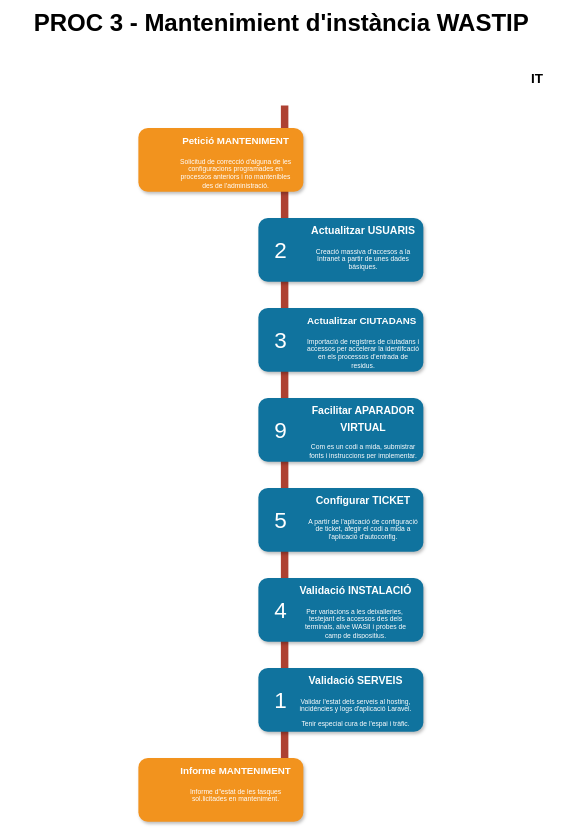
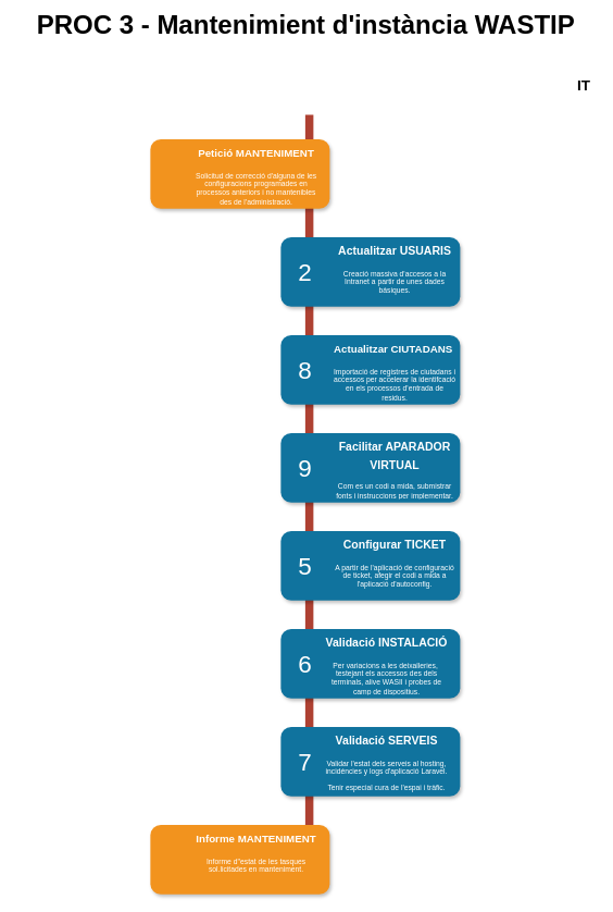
  <mxCell id="0" />
  <mxCell id="1" parent="0" />
  <mxCell id="2" value="" style="line;strokeWidth=10;direction=south;html=1;fillColor=none;fontSize=13;fontColor=#000000;align=center;strokeColor=#AE4132;" parent="1" vertex="1"><mxGeometry x="374" y="140" width="10" height="910" as="geometry" /></mxCell>
  <mxCell id="3" value="" style="rounded=1;whiteSpace=wrap;html=1;strokeColor=none;strokeWidth=1;fillColor=#F2931E;fontSize=13;fontColor=#FFFFFF;align=center;gradientColor=none;gradientDirection=east;verticalAlign=top;shadow=1;" parent="1" vertex="1"><mxGeometry x="184" y="170" width="220" height="85" as="geometry" /></mxCell>
  <mxCell id="4" value="" style="rounded=1;whiteSpace=wrap;html=1;strokeColor=none;strokeWidth=1;fillColor=#10739E;fontSize=13;fontColor=#FFFFFF;align=center;gradientColor=none;gradientDirection=east;verticalAlign=top;shadow=1;" parent="1" vertex="1"><mxGeometry x="344" y="530" width="220" height="85" as="geometry" /></mxCell>
  <mxCell id="5" value="9" style="text;html=1;strokeColor=none;fillColor=none;align=center;verticalAlign=middle;whiteSpace=wrap;fontSize=30;fontColor=#FFFFFF;" parent="1" vertex="1"><mxGeometry x="354" y="563" width="40" height="20" as="geometry" /></mxCell>
  <mxCell id="6" value="" style="rounded=1;whiteSpace=wrap;html=1;strokeColor=none;strokeWidth=1;fillColor=#F2931E;fontSize=13;fontColor=#FFFFFF;align=center;gradientColor=none;gradientDirection=east;verticalAlign=top;shadow=1;" parent="1" vertex="1"><mxGeometry x="184" y="1010" width="220" height="85" as="geometry" /></mxCell>
  <mxCell id="7" value="" style="rounded=1;whiteSpace=wrap;html=1;strokeColor=none;strokeWidth=1;fillColor=#10739E;fontSize=13;fontColor=#FFFFFF;align=center;gradientColor=none;gradientDirection=east;verticalAlign=top;shadow=1;" parent="1" vertex="1"><mxGeometry x="344" y="770" width="220" height="85" as="geometry" /></mxCell>
- <mxCell id="8" value="4" style="text;html=1;strokeColor=none;fillColor=none;align=center;verticalAlign=middle;whiteSpace=wrap;fontSize=30;fontColor=#FFFFFF;" parent="1" vertex="1"><mxGeometry x="354" y="803" width="40" height="20" as="geometry" /></mxCell>
+ <mxCell id="8" value="6" style="text;html=1;strokeColor=none;fillColor=none;align=center;verticalAlign=middle;whiteSpace=wrap;fontSize=30;fontColor=#FFFFFF;" parent="1" vertex="1"><mxGeometry x="354" y="803" width="40" height="20" as="geometry" /></mxCell>
  <mxCell id="9" value="&lt;h1&gt;&lt;font style=&quot;font-size: 13px&quot;&gt;Petició MANTENIMENT&lt;/font&gt;&lt;/h1&gt;&lt;p&gt;Solicitud de correcció d'alguna de les configuracions programades en processos anteriors i no mantenibles des de l'administració.&lt;/p&gt;" style="text;html=1;spacing=5;spacingTop=-20;whiteSpace=wrap;overflow=hidden;strokeColor=none;strokeWidth=4;fillColor=none;gradientColor=#007FFF;fontSize=9;fontColor=#FFFFFF;align=center;" parent="1" vertex="1"><mxGeometry x="234" y="174" width="160" height="77" as="geometry" /></mxCell>
  <mxCell id="10" value="&lt;h1&gt;&lt;font style=&quot;font-size: 14px&quot;&gt;Facilitar APARADOR VIRTUAL&lt;/font&gt;&lt;/h1&gt;&lt;p&gt;Com es un codi a mida, submistrar fonts i instruccions per implementar.&lt;/p&gt;" style="text;html=1;spacing=5;spacingTop=-20;whiteSpace=wrap;overflow=hidden;strokeColor=none;strokeWidth=4;fillColor=none;gradientColor=#007FFF;fontSize=9;fontColor=#FFFFFF;align=center;" parent="1" vertex="1"><mxGeometry x="404" y="534" width="160" height="77" as="geometry" /></mxCell>
  <mxCell id="11" value="&lt;h1&gt;&lt;font style=&quot;font-size: 13px&quot;&gt;Informe MANTENIMENT&lt;/font&gt;&lt;/h1&gt;&lt;p&gt;Informe d''estat de les tasques sol.licitades en manteniment.&lt;/p&gt;" style="text;html=1;spacing=5;spacingTop=-20;whiteSpace=wrap;overflow=hidden;strokeColor=none;strokeWidth=4;fillColor=none;gradientColor=#007FFF;fontSize=9;fontColor=#FFFFFF;align=center;" parent="1" vertex="1"><mxGeometry x="234" y="1014" width="160" height="77" as="geometry" /></mxCell>
  <mxCell id="12" value="&lt;h1&gt;&lt;font style=&quot;font-size: 14px&quot;&gt;Validació INSTALACIÓ&lt;/font&gt;&lt;/h1&gt;&lt;p&gt;Per variacions a les deixalleries,&amp;nbsp; testejant els accessos des dels terminals, alive WASII i probes de camp de dispositius.&lt;/p&gt;" style="text;html=1;spacing=5;spacingTop=-20;whiteSpace=wrap;overflow=hidden;strokeColor=none;strokeWidth=4;fillColor=none;gradientColor=#007FFF;fontSize=9;fontColor=#FFFFFF;align=center;" parent="1" vertex="1"><mxGeometry x="394" y="774" width="160" height="77" as="geometry" /></mxCell>
  <mxCell id="13" value="&lt;b&gt;&lt;font style=&quot;font-size: 18px&quot;&gt;IT&lt;/font&gt;&lt;/b&gt;" style="text;html=1;align=right;verticalAlign=middle;resizable=0;points=[];autosize=1;" parent="1" vertex="1"><mxGeometry x="695" y="95" width="30" height="20" as="geometry" /></mxCell>
  <mxCell id="14" value="PROC 3 - Mantenimient d'instància WASTIP" style="text;html=1;strokeColor=none;fillColor=none;align=center;verticalAlign=middle;whiteSpace=wrap;rounded=0;fontStyle=1;fontSize=32;" parent="1" vertex="1"><mxGeometry x="20" y="20" width="710" height="20" as="geometry" /></mxCell>
  <mxCell id="15" value="" style="rounded=1;whiteSpace=wrap;html=1;strokeColor=none;strokeWidth=1;fillColor=#10739E;fontSize=13;fontColor=#FFFFFF;align=center;gradientColor=none;gradientDirection=east;verticalAlign=top;shadow=1;" parent="1" vertex="1"><mxGeometry x="344" y="410" width="220" height="85" as="geometry" /></mxCell>
- <mxCell id="16" value="3" style="text;html=1;strokeColor=none;fillColor=none;align=center;verticalAlign=middle;whiteSpace=wrap;fontSize=30;fontColor=#FFFFFF;" parent="1" vertex="1"><mxGeometry x="354" y="443" width="40" height="20" as="geometry" /></mxCell>
+ <mxCell id="16" value="8" style="text;html=1;strokeColor=none;fillColor=none;align=center;verticalAlign=middle;whiteSpace=wrap;fontSize=30;fontColor=#FFFFFF;" parent="1" vertex="1"><mxGeometry x="354" y="443" width="40" height="20" as="geometry" /></mxCell>
  <mxCell id="17" value="&lt;h1&gt;&lt;font style=&quot;font-size: 13px&quot;&gt;Actualitzar CIUTADANS&amp;nbsp;&lt;/font&gt;&lt;/h1&gt;&lt;p&gt;Importació de registres de ciutadans i accessos per accelerar la identifcació en els processos d'entrada de residus.&lt;/p&gt;" style="text;html=1;spacing=5;spacingTop=-20;whiteSpace=wrap;overflow=hidden;strokeColor=none;strokeWidth=4;fillColor=none;gradientColor=#007FFF;fontSize=9;fontColor=#FFFFFF;align=center;" parent="1" vertex="1"><mxGeometry x="404" y="414" width="160" height="77" as="geometry" /></mxCell>
  <mxCell id="18" value="" style="rounded=1;whiteSpace=wrap;html=1;strokeColor=none;strokeWidth=1;fillColor=#10739E;fontSize=13;fontColor=#FFFFFF;align=center;gradientColor=none;gradientDirection=east;verticalAlign=top;shadow=1;" parent="1" vertex="1"><mxGeometry x="344" y="290" width="220" height="85" as="geometry" /></mxCell>
  <mxCell id="19" value="2" style="text;html=1;strokeColor=none;fillColor=none;align=center;verticalAlign=middle;whiteSpace=wrap;fontSize=30;fontColor=#FFFFFF;" parent="1" vertex="1"><mxGeometry x="354" y="323" width="40" height="20" as="geometry" /></mxCell>
  <mxCell id="20" value="&lt;h1&gt;&lt;font style=&quot;font-size: 14px&quot;&gt;Actualitzar USUARIS&lt;/font&gt;&lt;/h1&gt;&lt;p&gt;Creació massiva d'accesos a la Intranet a partir de unes dades básiques.&lt;/p&gt;" style="text;html=1;spacing=5;spacingTop=-20;whiteSpace=wrap;overflow=hidden;strokeColor=none;strokeWidth=4;fillColor=none;gradientColor=#007FFF;fontSize=9;fontColor=#FFFFFF;align=center;" parent="1" vertex="1"><mxGeometry x="404" y="294" width="160" height="77" as="geometry" /></mxCell>
  <mxCell id="21" value="" style="rounded=1;whiteSpace=wrap;html=1;strokeColor=none;strokeWidth=1;fillColor=#10739E;fontSize=13;fontColor=#FFFFFF;align=center;gradientColor=none;gradientDirection=east;verticalAlign=top;shadow=1;" vertex="1" parent="1"><mxGeometry x="344" y="650" width="220" height="85" as="geometry" /></mxCell>
  <mxCell id="22" value="5" style="text;html=1;strokeColor=none;fillColor=none;align=center;verticalAlign=middle;whiteSpace=wrap;fontSize=30;fontColor=#FFFFFF;" vertex="1" parent="1"><mxGeometry x="354" y="683" width="40" height="20" as="geometry" /></mxCell>
  <mxCell id="23" value="&lt;h1&gt;&lt;font style=&quot;font-size: 14px&quot;&gt;Configurar TICKET&lt;/font&gt;&lt;/h1&gt;&lt;p&gt;A partir de l'aplicació de configuració de ticket, afegir el codi a mida a l'aplicació d'autoconfig.&lt;/p&gt;" style="text;html=1;spacing=5;spacingTop=-20;whiteSpace=wrap;overflow=hidden;strokeColor=none;strokeWidth=4;fillColor=none;gradientColor=#007FFF;fontSize=9;fontColor=#FFFFFF;align=center;" vertex="1" parent="1"><mxGeometry x="404" y="654" width="160" height="77" as="geometry" /></mxCell>
  <mxCell id="24" value="" style="rounded=1;whiteSpace=wrap;html=1;strokeColor=none;strokeWidth=1;fillColor=#10739E;fontSize=13;fontColor=#FFFFFF;align=center;gradientColor=none;gradientDirection=east;verticalAlign=top;shadow=1;" vertex="1" parent="1"><mxGeometry x="344" y="890" width="220" height="85" as="geometry" /></mxCell>
- <mxCell id="25" value="1" style="text;html=1;strokeColor=none;fillColor=none;align=center;verticalAlign=middle;whiteSpace=wrap;fontSize=30;fontColor=#FFFFFF;" vertex="1" parent="1"><mxGeometry x="354" y="923" width="40" height="20" as="geometry" /></mxCell>
+ <mxCell id="25" value="7" style="text;html=1;strokeColor=none;fillColor=none;align=center;verticalAlign=middle;whiteSpace=wrap;fontSize=30;fontColor=#FFFFFF;" vertex="1" parent="1"><mxGeometry x="354" y="923" width="40" height="20" as="geometry" /></mxCell>
  <mxCell id="26" value="&lt;h1&gt;&lt;font style=&quot;font-size: 14px&quot;&gt;Validació SERVEIS&lt;/font&gt;&lt;/h1&gt;&lt;p&gt;Validar l'estat dels serveis al hosting, incidéncies y logs d'aplicació Laravel.&lt;/p&gt;&lt;p&gt;Tenir especial cura de l'espai i tràfic.&lt;/p&gt;" style="text;html=1;spacing=5;spacingTop=-20;whiteSpace=wrap;overflow=hidden;strokeColor=none;strokeWidth=4;fillColor=none;gradientColor=#007FFF;fontSize=9;fontColor=#FFFFFF;align=center;" vertex="1" parent="1"><mxGeometry x="394" y="894" width="160" height="77" as="geometry" /></mxCell>
